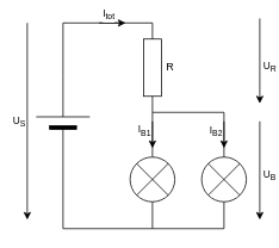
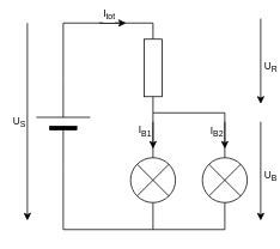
  <mxCell id="0" />
  <mxCell id="1" parent="0" />
  <mxCell id="2" value="" style="pointerEvents=1;verticalLabelPosition=bottom;shadow=0;dashed=0;align=center;html=1;verticalAlign=top;shape=mxgraph.electrical.miscellaneous.light_bulb;rotation=90;" vertex="1" parent="1"><mxGeometry x="140" y="175" width="60" height="50" as="geometry" /></mxCell>
  <mxCell id="3" value="" style="pointerEvents=1;verticalLabelPosition=bottom;shadow=0;dashed=0;align=center;html=1;verticalAlign=top;shape=mxgraph.electrical.miscellaneous.light_bulb;rotation=90;" vertex="1" parent="1"><mxGeometry x="220" y="175" width="60" height="50" as="geometry" /></mxCell>
  <mxCell id="4" value="" style="pointerEvents=1;verticalLabelPosition=bottom;shadow=0;dashed=0;align=center;html=1;verticalAlign=top;shape=mxgraph.electrical.resistors.resistor_1;rotation=90;" vertex="1" parent="1"><mxGeometry x="120" y="65" width="100" height="20" as="geometry" /></mxCell>
  <mxCell id="5" value="" style="endArrow=none;html=1;rounded=0;entryX=1;entryY=0.5;entryDx=0;entryDy=0;entryPerimeter=0;exitX=0;exitY=0.5;exitDx=0;exitDy=0;exitPerimeter=0;" edge="1" parent="1" source="2" target="4"><mxGeometry width="50" height="50" relative="1" as="geometry"><mxPoint x="150" y="215" as="sourcePoint" /><mxPoint x="200" y="165" as="targetPoint" /></mxGeometry></mxCell>
  <mxCell id="6" value="" style="endArrow=none;html=1;rounded=0;entryX=1;entryY=0.5;entryDx=0;entryDy=0;entryPerimeter=0;exitX=0;exitY=0.5;exitDx=0;exitDy=0;exitPerimeter=0;" edge="1" parent="1" source="3" target="4"><mxGeometry width="50" height="50" relative="1" as="geometry"><mxPoint x="250" y="125" as="sourcePoint" /><mxPoint x="200" y="165" as="targetPoint" /><Array as="points"><mxPoint x="250" y="125" /></Array></mxGeometry></mxCell>
  <mxCell id="7" value="" style="endArrow=none;html=1;rounded=0;entryX=1;entryY=0.5;entryDx=0;entryDy=0;entryPerimeter=0;" edge="1" parent="1" target="2"><mxGeometry width="50" height="50" relative="1" as="geometry"><mxPoint x="170" y="255" as="sourcePoint" /><mxPoint x="200" y="165" as="targetPoint" /></mxGeometry></mxCell>
  <mxCell id="8" value="" style="endArrow=none;html=1;rounded=0;exitX=1;exitY=0.5;exitDx=0;exitDy=0;exitPerimeter=0;" edge="1" parent="1" source="3"><mxGeometry width="50" height="50" relative="1" as="geometry"><mxPoint x="310" y="285" as="sourcePoint" /><mxPoint x="250" y="255" as="targetPoint" /></mxGeometry></mxCell>
  <mxCell id="9" value="" style="endArrow=none;html=1;rounded=0;exitX=0;exitY=0.5;exitDx=0;exitDy=0;exitPerimeter=0;entryX=1;entryY=0.5;entryDx=0;entryDy=0;entryPerimeter=0;" edge="1" parent="1" source="4" target="12"><mxGeometry width="50" height="50" relative="1" as="geometry"><mxPoint x="150" y="215" as="sourcePoint" /><mxPoint x="70" y="25" as="targetPoint" /><Array as="points"><mxPoint x="70" y="25" /></Array></mxGeometry></mxCell>
  <mxCell id="10" value="" style="endArrow=none;html=1;rounded=0;" edge="1" parent="1"><mxGeometry width="50" height="50" relative="1" as="geometry"><mxPoint x="170" y="255" as="sourcePoint" /><mxPoint x="250" y="255" as="targetPoint" /></mxGeometry></mxCell>
  <mxCell id="11" value="" style="endArrow=none;html=1;rounded=0;entryX=0;entryY=0.5;entryDx=0;entryDy=0;entryPerimeter=0;" edge="1" parent="1" target="12"><mxGeometry width="50" height="50" relative="1" as="geometry"><mxPoint x="170" y="255" as="sourcePoint" /><mxPoint x="70" y="255" as="targetPoint" /><Array as="points"><mxPoint x="70" y="255" /></Array></mxGeometry></mxCell>
  <mxCell id="12" value="" style="verticalLabelPosition=bottom;shadow=0;dashed=0;align=center;fillColor=strokeColor;html=1;verticalAlign=top;strokeWidth=1;shape=mxgraph.electrical.miscellaneous.monocell_battery;rotation=-90;" vertex="1" parent="1"><mxGeometry x="20" y="105" width="100" height="60" as="geometry" /></mxCell>
  <mxCell id="13" value="" style="endArrow=classic;html=1;rounded=0;strokeColor=light-dark(#000000,#0000CC);" edge="1" parent="1"><mxGeometry width="50" height="50" relative="1" as="geometry"><mxPoint x="30" y="25" as="sourcePoint" /><mxPoint x="30" y="245" as="targetPoint" /></mxGeometry></mxCell>
  <mxCell id="14" value="U&lt;sub&gt;S&lt;/sub&gt;" style="edgeLabel;html=1;align=center;verticalAlign=middle;resizable=0;points=[];" vertex="1" connectable="0" parent="13"><mxGeometry x="-0.241" y="2" relative="1" as="geometry"><mxPoint x="-12" y="27" as="offset" /></mxGeometry></mxCell>
  <mxCell id="15" value="" style="endArrow=classic;html=1;rounded=0;strokeColor=light-dark(#000000,#0000CC);" edge="1" parent="1"><mxGeometry width="50" height="50" relative="1" as="geometry"><mxPoint x="290" y="135" as="sourcePoint" /><mxPoint x="290" y="245" as="targetPoint" /></mxGeometry></mxCell>
  <mxCell id="16" value="U&lt;sub&gt;B&lt;/sub&gt;" style="edgeLabel;html=1;align=center;verticalAlign=middle;resizable=0;points=[];" vertex="1" connectable="0" parent="15"><mxGeometry x="-0.241" y="2" relative="1" as="geometry"><mxPoint x="8" y="18" as="offset" /></mxGeometry></mxCell>
  <mxCell id="17" value="" style="endArrow=classic;html=1;rounded=0;strokeColor=light-dark(#000000,#0000CC);" edge="1" parent="1"><mxGeometry width="50" height="50" relative="1" as="geometry"><mxPoint x="290" y="20" as="sourcePoint" /><mxPoint x="290" y="115" as="targetPoint" /></mxGeometry></mxCell>
  <mxCell id="18" value="U&lt;sub&gt;R&lt;/sub&gt;" style="edgeLabel;html=1;align=center;verticalAlign=middle;resizable=0;points=[];" vertex="1" connectable="0" parent="17"><mxGeometry x="-0.241" y="2" relative="1" as="geometry"><mxPoint x="8" y="18" as="offset" /></mxGeometry></mxCell>
- <mxCell id="19" value="R" style="text;html=1;align=center;verticalAlign=middle;whiteSpace=wrap;rounded=0;" vertex="1" parent="1"><mxGeometry x="180" y="65" width="20" height="20" as="geometry" /></mxCell>
  <mxCell id="20" value="" style="endArrow=classic;html=1;rounded=0;strokeColor=light-dark(#000000,#CC0000);" edge="1" parent="1"><mxGeometry width="50" height="50" relative="1" as="geometry"><mxPoint x="170" y="135" as="sourcePoint" /><mxPoint x="170" y="165" as="targetPoint" /></mxGeometry></mxCell>
  <mxCell id="21" value="I&lt;sub&gt;B1&lt;/sub&gt;" style="edgeLabel;html=1;align=center;verticalAlign=middle;resizable=0;points=[];" vertex="1" connectable="0" parent="20"><mxGeometry x="-0.4" y="2" relative="1" as="geometry"><mxPoint x="-12" y="1" as="offset" /></mxGeometry></mxCell>
  <mxCell id="22" value="" style="endArrow=classic;html=1;rounded=0;strokeColor=light-dark(#000000,#CC0000);" edge="1" parent="1"><mxGeometry width="50" height="50" relative="1" as="geometry"><mxPoint x="250" y="135" as="sourcePoint" /><mxPoint x="250" y="165" as="targetPoint" /></mxGeometry></mxCell>
  <mxCell id="23" value="I&lt;sub&gt;B2&lt;/sub&gt;" style="edgeLabel;html=1;align=center;verticalAlign=middle;resizable=0;points=[];" vertex="1" connectable="0" parent="22"><mxGeometry x="-0.3" y="1" relative="1" as="geometry"><mxPoint x="-11" as="offset" /></mxGeometry></mxCell>
  <mxCell id="24" value="" style="endArrow=classic;html=1;rounded=0;strokeColor=light-dark(#000000,#CC0000);" edge="1" parent="1"><mxGeometry width="50" height="50" relative="1" as="geometry"><mxPoint x="110.25" y="25" as="sourcePoint" /><mxPoint x="140" y="25" as="targetPoint" /></mxGeometry></mxCell>
  <mxCell id="25" value="I&lt;sub&gt;tot&lt;/sub&gt;" style="edgeLabel;html=1;align=center;verticalAlign=middle;resizable=0;points=[];" vertex="1" connectable="0" parent="24"><mxGeometry x="-0.21" y="1" relative="1" as="geometry"><mxPoint x="-2" y="-9" as="offset" /></mxGeometry></mxCell>
